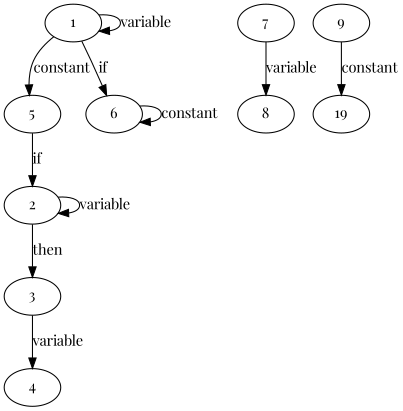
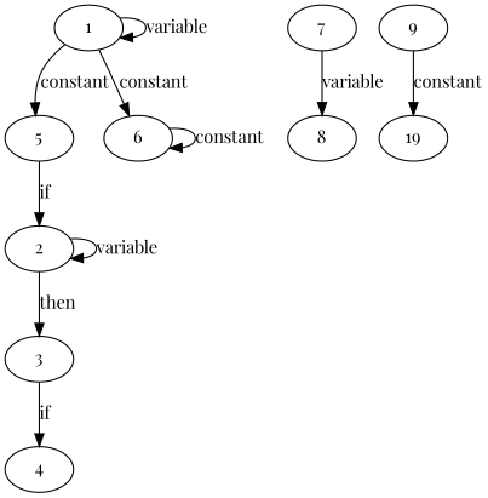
  digraph {
    fontname="Playfair Display"
    node [fontname="Playfair Display"]
    edge [fontname="Playfair Display"]
    1
    5
    6
    2
    3
    4
    7
    8
    n9 [label=19]
    9
    1 -> 1 [label=variable]
    1 -> 5 [label=constant]
-   1 -> 6 [label=if]
+   1 -> 6 [label=constant]
    5 -> 2 [label=if]
    6 -> 6 [label=constant]
    2 -> 2 [label=variable]
    2 -> 3 [label=then]
-   3 -> 4 [label=variable]
+   3 -> 4 [label=if]
    7 -> 8 [label=variable]
    9 -> n9 [label=constant]
  }
